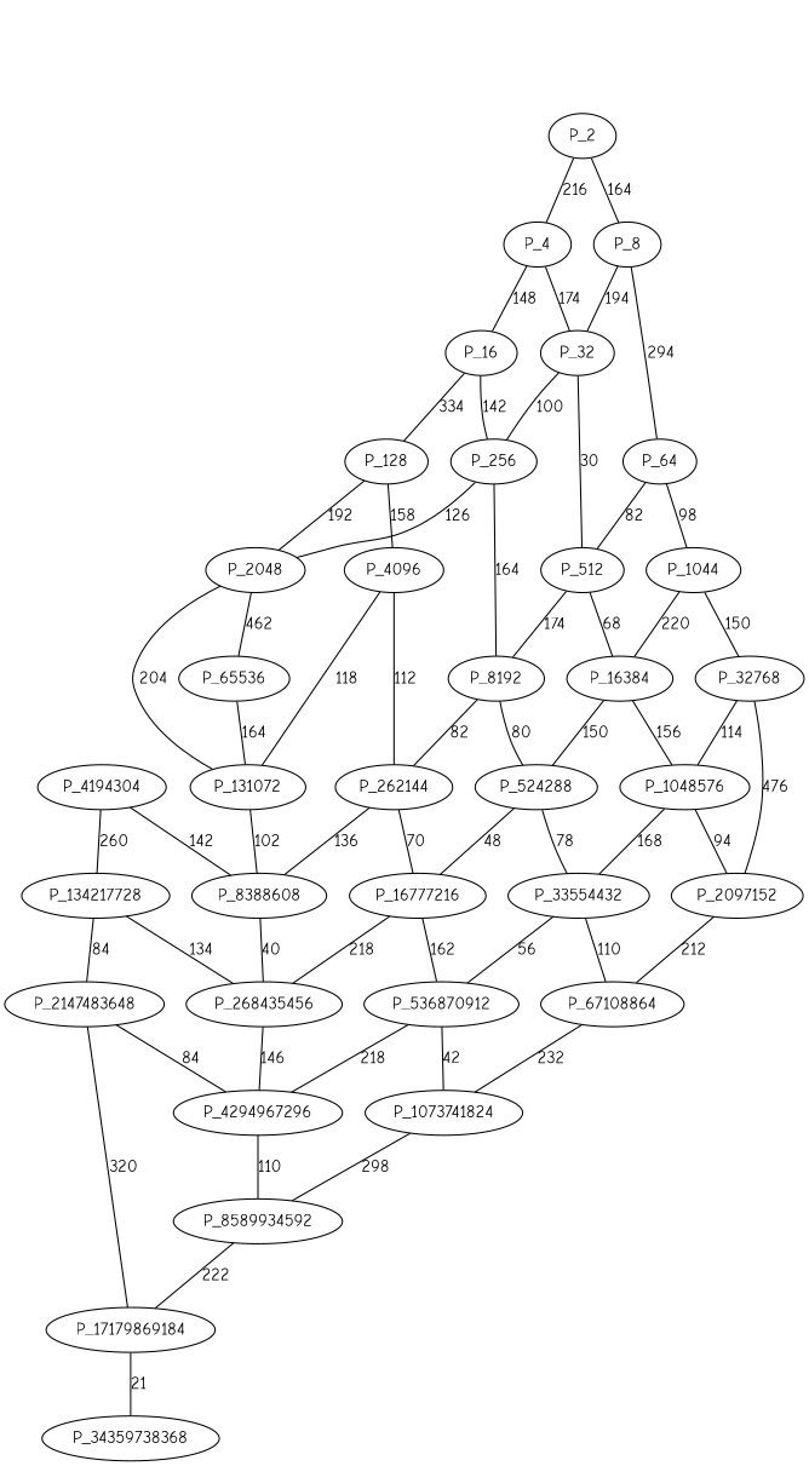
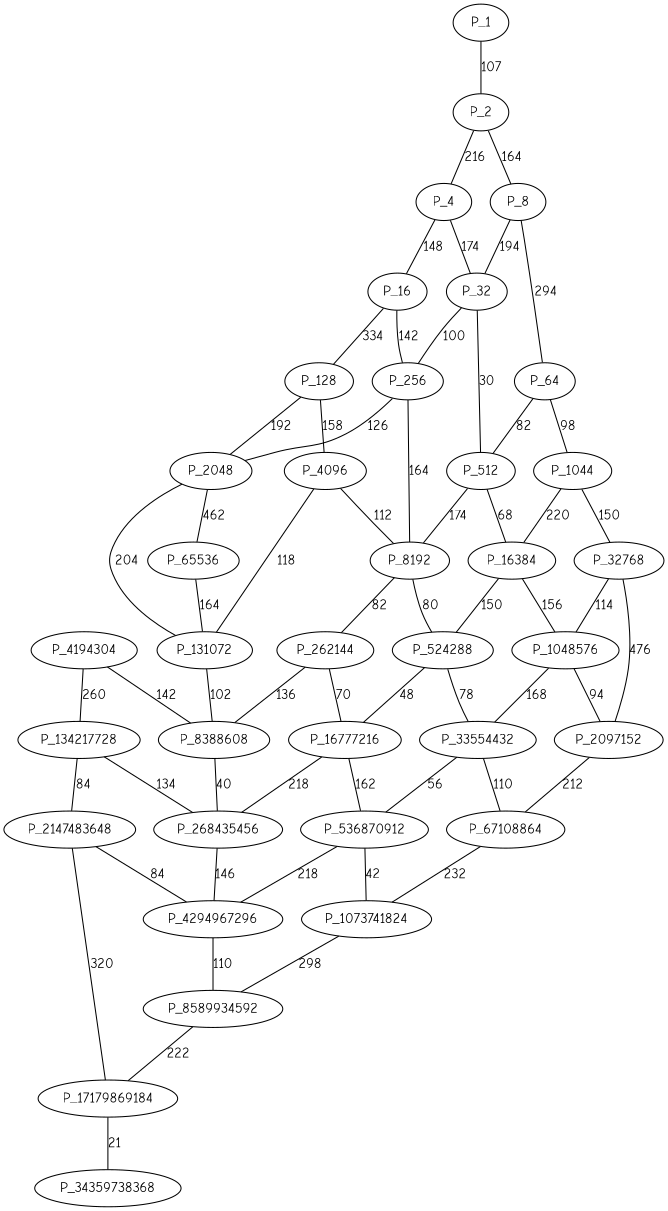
  graph {
    fontname="Comic Neue"
    node [fontname="Comic Neue"]
    edge [fontname="Comic Neue"]
+   P_1
    P_2
    P_4
    P_8
    P_16
    P_32
    P_64
    P_128
    P_256
    P_512
    n11 [label=P_1044]
    P_2048
    P_4096
    P_8192
    P_16384
    P_32768
    P_65536
    P_131072
    P_262144
    P_524288
    P_1048576
    P_2097152
    P_8388608
    P_16777216
    P_33554432
    P_67108864
    P_4194304
    P_134217728
    P_268435456
    P_536870912
    P_1073741824
    P_2147483648
    P_4294967296
    P_8589934592
    P_17179869184
    P_34359738368
+   P_1 -- P_2 [label=107]
    P_2 -- P_4 [label=216]
    P_2 -- P_8 [label=164]
    P_4 -- P_16 [label=148]
    P_4 -- P_32 [label=174]
    P_8 -- P_32 [label=194]
    P_8 -- P_64 [label=294]
    P_16 -- P_128 [label=334]
    P_16 -- P_256 [label=142]
    P_32 -- P_256 [label=100]
    P_32 -- P_512 [label=30]
    P_64 -- P_512 [label=82]
    P_64 -- n11 [label=98]
    P_128 -- P_2048 [label=192]
    P_128 -- P_4096 [label=158]
    P_256 -- P_2048 [label=126]
    P_256 -- P_8192 [label=164]
    P_512 -- P_8192 [label=174]
    P_512 -- P_16384 [label=68]
    n11 -- P_16384 [label=220]
    n11 -- P_32768 [label=150]
    P_2048 -- P_65536 [label=462]
    P_2048 -- P_131072 [label=204]
    P_4096 -- P_131072 [label=118]
-   P_4096 -- P_262144 [label=112]
+   P_4096 -- P_8192 [label=112]
    P_8192 -- P_262144 [label=82]
    P_8192 -- P_524288 [label=80]
    P_16384 -- P_524288 [label=150]
    P_16384 -- P_1048576 [label=156]
    P_32768 -- P_1048576 [label=114]
    P_32768 -- P_2097152 [label=476]
    P_65536 -- P_131072 [label=164]
    P_131072 -- P_8388608 [label=102]
    P_262144 -- P_8388608 [label=136]
    P_262144 -- P_16777216 [label=70]
    P_524288 -- P_16777216 [label=48]
    P_524288 -- P_33554432 [label=78]
    P_1048576 -- P_2097152 [label=94]
    P_1048576 -- P_33554432 [label=168]
    P_2097152 -- P_67108864 [label=212]
    P_8388608 -- P_268435456 [label=40]
    P_16777216 -- P_268435456 [label=218]
    P_16777216 -- P_536870912 [label=162]
    P_33554432 -- P_67108864 [label=110]
    P_33554432 -- P_536870912 [label=56]
    P_67108864 -- P_1073741824 [label=232]
    P_4194304 -- P_8388608 [label=142]
    P_4194304 -- P_134217728 [label=260]
    P_134217728 -- P_268435456 [label=134]
    P_134217728 -- P_2147483648 [label=84]
    P_268435456 -- P_4294967296 [label=146]
    P_536870912 -- P_1073741824 [label=42]
    P_536870912 -- P_4294967296 [label=218]
    P_1073741824 -- P_8589934592 [label=298]
    P_2147483648 -- P_4294967296 [label=84]
    P_2147483648 -- P_17179869184 [label=320]
    P_4294967296 -- P_8589934592 [label=110]
    P_8589934592 -- P_17179869184 [label=222]
    P_17179869184 -- P_34359738368 [label=21]
  }
